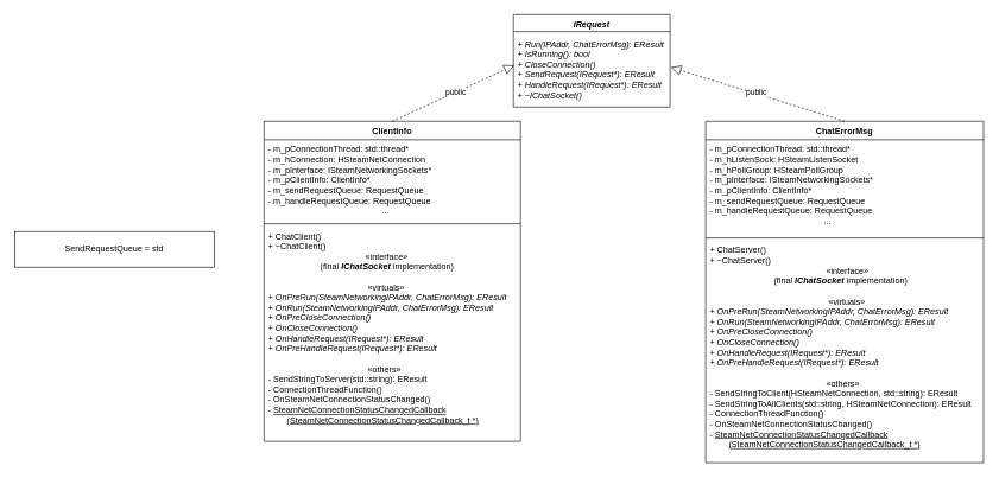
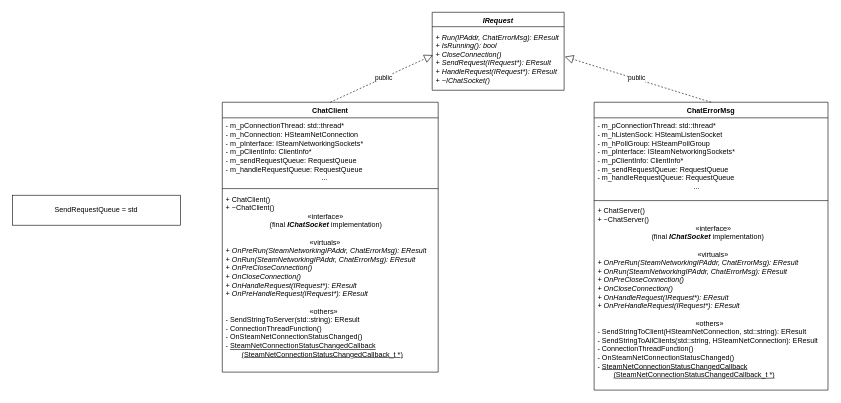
  <mxCell id="0" />
  <mxCell id="1" parent="0" />
- <mxCell id="2" value="ClientInfo" style="swimlane;fontStyle=1;align=center;verticalAlign=top;childLayout=stackLayout;horizontal=1;startSize=26;horizontalStack=0;resizeParent=1;resizeParentMax=0;resizeLast=0;collapsible=1;marginBottom=0;whiteSpace=wrap;html=1;" parent="1" vertex="1"><mxGeometry x="370" y="170" width="360" height="450" as="geometry" /></mxCell>
+ <mxCell id="2" value="ChatClient" style="swimlane;fontStyle=1;align=center;verticalAlign=top;childLayout=stackLayout;horizontal=1;startSize=26;horizontalStack=0;resizeParent=1;resizeParentMax=0;resizeLast=0;collapsible=1;marginBottom=0;whiteSpace=wrap;html=1;" parent="1" vertex="1"><mxGeometry x="370" y="170" width="360" height="450" as="geometry" /></mxCell>
  <mxCell id="3" value="- m_pConnectionThread: std::thread*&lt;div&gt;- m_hConnection: HSteamNetConnection&lt;/div&gt;&lt;div&gt;- m_pInterface: ISteamNetworkingSockets*&lt;/div&gt;&lt;div&gt;- m_pClientInfo: ClientInfo*&lt;/div&gt;&lt;div&gt;- m_sendRequestQueue: RequestQueue&lt;/div&gt;&lt;div&gt;&lt;span style=&quot;background-color: initial;&quot;&gt;-&amp;nbsp;&lt;/span&gt;&lt;span style=&quot;background-color: initial;&quot;&gt;m_handleRequestQueue: RequestQueue&lt;/span&gt;&lt;/div&gt;&lt;div&gt;&amp;nbsp; &lt;span style=&quot;white-space: pre;&quot;&gt;&#09;&lt;/span&gt;&lt;span style=&quot;white-space: pre;&quot;&gt;&#09;&lt;/span&gt;&lt;span style=&quot;white-space: pre;&quot;&gt;&#09;&lt;/span&gt;&lt;span style=&quot;white-space: pre;&quot;&gt;&#09;&lt;/span&gt;&lt;span style=&quot;white-space: pre;&quot;&gt;&#09;&lt;/span&gt;&lt;span style=&quot;white-space: pre;&quot;&gt;&#09;&lt;/span&gt;...&lt;/div&gt;" style="text;strokeColor=none;fillColor=none;align=left;verticalAlign=top;spacingLeft=4;spacingRight=4;overflow=hidden;rotatable=0;points=[[0,0.5],[1,0.5]];portConstraint=eastwest;whiteSpace=wrap;html=1;" parent="2" vertex="1"><mxGeometry y="26" width="360" height="114" as="geometry" /></mxCell>
  <mxCell id="4" value="" style="line;strokeWidth=1;fillColor=none;align=left;verticalAlign=middle;spacingTop=-1;spacingLeft=3;spacingRight=3;rotatable=0;labelPosition=right;points=[];portConstraint=eastwest;strokeColor=inherit;" parent="2" vertex="1"><mxGeometry y="140" width="360" height="8" as="geometry" /></mxCell>
  <mxCell id="5" value="&lt;div&gt;+ ChatClient()&lt;/div&gt;&lt;div&gt;+ ~ChatClient()&lt;/div&gt;&lt;div&gt;&lt;span style=&quot;white-space: normal;&quot;&gt;&lt;span style=&quot;white-space:pre&quot;&gt;&#09;&lt;span style=&quot;white-space: pre;&quot;&gt;&#09;&lt;/span&gt;&lt;span style=&quot;white-space: pre;&quot;&gt;&#09;&lt;/span&gt;&lt;span style=&quot;white-space: pre;&quot;&gt;&#09;&lt;/span&gt;  &lt;span style=&quot;white-space: pre;&quot;&gt;&#09;&lt;/span&gt; &lt;/span&gt;«interface»&lt;/span&gt;&lt;/div&gt;&lt;div&gt;&amp;nbsp;&lt;span style=&quot;white-space: pre;&quot;&gt;&#09;&lt;/span&gt;&lt;span style=&quot;white-space: pre;&quot;&gt;&#09;&lt;/span&gt;&amp;nbsp; &amp;nbsp; &amp;nbsp; (final&amp;nbsp;&lt;i style=&quot;background-color: initial; border-color: var(--border-color); font-weight: 700; text-align: center;&quot;&gt;IChatSocket&lt;/i&gt;&lt;span style=&quot;background-color: initial; border-color: var(--border-color); text-align: center;&quot;&gt; implementation&lt;/span&gt;&lt;span style=&quot;background-color: initial; border-color: var(--border-color); text-align: center;&quot;&gt;)&lt;/span&gt;&lt;/div&gt;&lt;div&gt;&lt;br&gt;&lt;/div&gt;&lt;div&gt;&lt;span style=&quot;white-space: normal;&quot;&gt;&lt;span style=&quot;white-space:pre&quot;&gt;&#09;&lt;span style=&quot;white-space: pre;&quot;&gt;&#09;&lt;/span&gt;&lt;span style=&quot;white-space: pre;&quot;&gt;&#09;&lt;/span&gt;&lt;span style=&quot;white-space: pre;&quot;&gt;&#09;&lt;/span&gt;&lt;span style=&quot;white-space: pre;&quot;&gt;&#09;&lt;/span&gt; &lt;/span&gt;&amp;nbsp;«virtuals»&lt;/span&gt;&lt;/div&gt;&lt;div&gt;&lt;i&gt;+ OnPreRun(SteamNetworkingIPAddr, ChatErrorMsg): EResult&lt;/i&gt;&lt;/div&gt;&lt;div&gt;&lt;i&gt;+ OnRun(SteamNetworkingIPAddr, ChatErrorMsg): EResult&lt;/i&gt;&lt;/div&gt;&lt;div&gt;&lt;i&gt;+ OnPreCloseConnection()&lt;/i&gt;&lt;/div&gt;&lt;div&gt;&lt;i&gt;+ OnCloseConnection()&lt;/i&gt;&lt;/div&gt;&lt;div&gt;&lt;i&gt;+ OnHandleRequest(IRequest*): EResult&lt;/i&gt;&lt;/div&gt;&lt;div&gt;&lt;i&gt;+ OnPreHandleRequest(IRequest*): EResult&lt;/i&gt;&lt;/div&gt;&lt;div&gt;&lt;i&gt;&lt;br&gt;&lt;/i&gt;&lt;/div&gt;&lt;div&gt;&lt;div style=&quot;&quot;&gt;&lt;span style=&quot;font-style: italic; white-space: pre;&quot;&gt;&#09;&#09;&#09;&#09;&#09;&lt;/span&gt;&lt;i&gt;&amp;nbsp; &lt;/i&gt;«others»&lt;/div&gt;&lt;div&gt;- SendStringToServer(std::string): EResult&lt;/div&gt;&lt;div&gt;- ConnectionThreadFunction()&lt;/div&gt;&lt;div&gt;- OnSteamNetConnectionStatusChanged()&lt;/div&gt;&lt;div&gt;- &lt;u&gt;SteamNetConnectionStatusChangedCallback&lt;/u&gt;&lt;/div&gt;&lt;div style=&quot;&quot;&gt;&lt;u&gt;&lt;span style=&quot;background-color: initial; white-space: pre;&quot;&gt;&#09;&lt;/span&gt;&lt;span style=&quot;background-color: initial;&quot;&gt;(SteamNetConnectionStatusChangedCallback_t *&lt;/span&gt;&lt;span style=&quot;background-color: initial;&quot;&gt;)&lt;/span&gt;&lt;/u&gt;&lt;br&gt;&lt;/div&gt;&lt;/div&gt;" style="text;strokeColor=none;fillColor=none;align=left;verticalAlign=top;spacingLeft=4;spacingRight=4;overflow=hidden;rotatable=0;points=[[0,0.5],[1,0.5]];portConstraint=eastwest;whiteSpace=wrap;html=1;" parent="2" vertex="1"><mxGeometry y="148" width="360" height="302" as="geometry" /></mxCell>
  <mxCell id="6" value="&lt;i&gt;IRequest&lt;/i&gt;" style="swimlane;fontStyle=1;align=center;verticalAlign=top;childLayout=stackLayout;horizontal=1;startSize=20;horizontalStack=0;resizeParent=1;resizeParentMax=0;resizeLast=0;collapsible=1;marginBottom=0;whiteSpace=wrap;html=1;swimlaneLine=0;fillColor=default;strokeColor=default;" parent="1" vertex="1"><mxGeometry x="720" y="20" width="220" height="130" as="geometry"><mxRectangle x="470" y="30" width="110" height="30" as="alternateBounds" /></mxGeometry></mxCell>
  <mxCell id="7" value="" style="line;strokeWidth=1;fillColor=none;align=left;verticalAlign=middle;spacingTop=-1;spacingLeft=3;spacingRight=3;rotatable=0;labelPosition=right;points=[];portConstraint=eastwest;strokeColor=inherit;" parent="6" vertex="1"><mxGeometry y="20" width="220" height="8" as="geometry" /></mxCell>
  <mxCell id="8" value="&lt;i&gt;+ Run(IPAddr, ChatErrorMsg): EResult&lt;/i&gt;&lt;div&gt;&lt;i&gt;+ IsRunning(): bool&lt;br&gt;&lt;/i&gt;&lt;div&gt;&lt;i&gt;+ CloseConnection()&lt;/i&gt;&lt;/div&gt;&lt;div&gt;&lt;i&gt;+ SendRequest(IRequest*): EResult&lt;/i&gt;&lt;/div&gt;&lt;div&gt;&lt;i style=&quot;border-color: var(--border-color);&quot;&gt;+ HandleRequest(IRequest*): EResult&lt;/i&gt;&lt;br&gt;&lt;/div&gt;&lt;div&gt;&lt;i&gt;+ ~IChatSocket()&lt;/i&gt;&lt;/div&gt;&lt;/div&gt;" style="text;strokeColor=none;fillColor=none;align=left;verticalAlign=top;spacingLeft=4;spacingRight=4;overflow=hidden;rotatable=0;points=[[0,0.5],[1,0.5]];portConstraint=eastwest;whiteSpace=wrap;html=1;" parent="6" vertex="1"><mxGeometry y="28" width="220" height="102" as="geometry" /></mxCell>
  <mxCell id="9" value="" style="endArrow=block;dashed=1;endFill=0;endSize=12;html=1;rounded=0;exitX=0.5;exitY=0;exitDx=0;exitDy=0;entryX=0.005;entryY=0.426;entryDx=0;entryDy=0;entryPerimeter=0;" parent="1" source="2" target="8" edge="1"><mxGeometry width="160" relative="1" as="geometry"><mxPoint x="-560" y="90" as="sourcePoint" /><mxPoint x="-400" y="90" as="targetPoint" /></mxGeometry></mxCell>
  <mxCell id="10" value="public" style="edgeLabel;html=1;align=center;verticalAlign=middle;resizable=0;points=[];" parent="9" vertex="1" connectable="0"><mxGeometry x="0.043" y="1" relative="1" as="geometry"><mxPoint as="offset" /></mxGeometry></mxCell>
  <mxCell id="11" value="ChatErrorMsg" style="swimlane;fontStyle=1;align=center;verticalAlign=top;childLayout=stackLayout;horizontal=1;startSize=26;horizontalStack=0;resizeParent=1;resizeParentMax=0;resizeLast=0;collapsible=1;marginBottom=0;whiteSpace=wrap;html=1;" parent="1" vertex="1"><mxGeometry x="990" y="170" width="390" height="480" as="geometry" /></mxCell>
  <mxCell id="12" value="- m_pConnectionThread: std::thread*&lt;div style=&quot;border-color: var(--border-color);&quot;&gt;- m_hListenSock: HSteamListenSocket&lt;/div&gt;&lt;div style=&quot;border-color: var(--border-color);&quot;&gt;- m_hPollGroup: HSteamPollGroup&lt;br&gt;&lt;/div&gt;&lt;div style=&quot;border-color: var(--border-color);&quot;&gt;- m_pInterface: ISteamNetworkingSockets*&lt;/div&gt;&lt;div style=&quot;border-color: var(--border-color);&quot;&gt;- m_pClientInfo: ClientInfo*&lt;/div&gt;&lt;div style=&quot;border-color: var(--border-color);&quot;&gt;&lt;div&gt;- m_sendRequestQueue: RequestQueue&lt;/div&gt;&lt;div&gt;&lt;span style=&quot;background-color: initial;&quot;&gt;-&amp;nbsp;&lt;/span&gt;&lt;span style=&quot;background-color: initial;&quot;&gt;m_handleRequestQueue: RequestQueue&lt;/span&gt;&lt;/div&gt;&lt;/div&gt;&lt;div style=&quot;border-color: var(--border-color);&quot;&gt;&amp;nbsp;&amp;nbsp;&lt;span style=&quot;border-color: var(--border-color); white-space: pre;&quot;&gt;&#09;&lt;/span&gt;&lt;span style=&quot;border-color: var(--border-color); white-space: pre;&quot;&gt;&#09;&lt;/span&gt;&lt;span style=&quot;border-color: var(--border-color); white-space: pre;&quot;&gt;&#09;&lt;/span&gt;&lt;span style=&quot;border-color: var(--border-color); white-space: pre;&quot;&gt;&#09;&lt;/span&gt;&lt;span style=&quot;border-color: var(--border-color); white-space: pre;&quot;&gt;&#09;&lt;/span&gt;&lt;span style=&quot;border-color: var(--border-color); white-space: pre;&quot;&gt;&#09;&lt;/span&gt;...&lt;/div&gt;" style="text;strokeColor=none;fillColor=none;align=left;verticalAlign=top;spacingLeft=4;spacingRight=4;overflow=hidden;rotatable=0;points=[[0,0.5],[1,0.5]];portConstraint=eastwest;whiteSpace=wrap;html=1;" parent="11" vertex="1"><mxGeometry y="26" width="390" height="134" as="geometry" /></mxCell>
  <mxCell id="13" value="" style="line;strokeWidth=1;fillColor=none;align=left;verticalAlign=middle;spacingTop=-1;spacingLeft=3;spacingRight=3;rotatable=0;labelPosition=right;points=[];portConstraint=eastwest;strokeColor=inherit;" parent="11" vertex="1"><mxGeometry y="160" width="390" height="8" as="geometry" /></mxCell>
  <mxCell id="14" value="&lt;div style=&quot;border-color: var(--border-color);&quot;&gt;+ ChatServer()&lt;/div&gt;&lt;div style=&quot;border-color: var(--border-color);&quot;&gt;+ ~ChatServer()&lt;/div&gt;&lt;div style=&quot;border-color: var(--border-color);&quot;&gt;&lt;span style=&quot;border-color: var(--border-color);&quot;&gt;&lt;span style=&quot;border-color: var(--border-color); white-space: pre;&quot;&gt;&#09;&lt;span style=&quot;border-color: var(--border-color); white-space: pre;&quot;&gt;&#09;&lt;/span&gt;&lt;span style=&quot;border-color: var(--border-color); white-space: pre;&quot;&gt;&#09;&lt;/span&gt;&lt;span style=&quot;border-color: var(--border-color); white-space: pre;&quot;&gt;&#09;&lt;/span&gt;  &lt;span style=&quot;border-color: var(--border-color); white-space: pre;&quot;&gt;&#09;&lt;span style=&quot;white-space: pre;&quot;&gt;&#09;&lt;/span&gt;&lt;/span&gt; &lt;/span&gt;«interface»&lt;/span&gt;&lt;/div&gt;&lt;div style=&quot;border-color: var(--border-color);&quot;&gt;&amp;nbsp;&lt;span style=&quot;border-color: var(--border-color); white-space: pre;&quot;&gt;&#09;   &lt;span style=&quot;white-space: pre;&quot;&gt;&#09;&lt;/span&gt; &lt;/span&gt;&amp;nbsp; &amp;nbsp; &amp;nbsp; &lt;span style=&quot;white-space: pre;&quot;&gt;&#09;&lt;/span&gt;&amp;nbsp; &amp;nbsp;&lt;span style=&quot;background-color: initial;&quot;&gt;(f&lt;/span&gt;&lt;span style=&quot;background-color: initial;&quot;&gt;inal&amp;nbsp;&lt;/span&gt;&lt;i style=&quot;background-color: initial; border-color: var(--border-color); font-weight: 700; text-align: center;&quot;&gt;IChatSocket&lt;/i&gt;&lt;span style=&quot;background-color: initial; border-color: var(--border-color); text-align: center;&quot;&gt;&amp;nbsp;implementation&lt;/span&gt;&lt;span style=&quot;background-color: initial; border-color: var(--border-color); text-align: center;&quot;&gt;)&lt;/span&gt;&lt;/div&gt;&lt;div style=&quot;border-color: var(--border-color);&quot;&gt;&lt;span style=&quot;background-color: initial; border-color: var(--border-color); text-align: center;&quot;&gt;&lt;br&gt;&lt;/span&gt;&lt;/div&gt;&lt;div style=&quot;border-color: var(--border-color);&quot;&gt;&lt;span style=&quot;border-color: var(--border-color);&quot;&gt;&lt;span style=&quot;border-color: var(--border-color); white-space: pre;&quot;&gt;&#09;&lt;span style=&quot;border-color: var(--border-color); white-space: pre;&quot;&gt;&#09;&lt;/span&gt;&lt;span style=&quot;border-color: var(--border-color); white-space: pre;&quot;&gt;&#09;&lt;/span&gt;&lt;span style=&quot;border-color: var(--border-color); white-space: pre;&quot;&gt;&#09;&lt;/span&gt;&lt;span style=&quot;border-color: var(--border-color); white-space: pre;&quot;&gt;&#09;&lt;span style=&quot;white-space: pre;&quot;&gt;&#09;&lt;/span&gt;&lt;/span&gt; &lt;/span&gt;&amp;nbsp;«virtuals»&lt;/span&gt;&lt;/div&gt;&lt;div style=&quot;border-color: var(--border-color);&quot;&gt;&lt;i style=&quot;border-color: var(--border-color);&quot;&gt;+ OnPreRun(SteamNetworkingIPAddr, ChatErrorMsg): EResult&lt;/i&gt;&lt;/div&gt;&lt;div style=&quot;border-color: var(--border-color);&quot;&gt;&lt;i style=&quot;border-color: var(--border-color);&quot;&gt;+ OnRun(SteamNetworkingIPAddr, ChatErrorMsg): EResult&lt;/i&gt;&lt;/div&gt;&lt;div style=&quot;border-color: var(--border-color);&quot;&gt;&lt;i style=&quot;border-color: var(--border-color);&quot;&gt;+ OnPreCloseConnection()&lt;/i&gt;&lt;/div&gt;&lt;div style=&quot;border-color: var(--border-color);&quot;&gt;&lt;i style=&quot;border-color: var(--border-color);&quot;&gt;+ OnCloseConnection()&lt;/i&gt;&lt;/div&gt;&lt;div style=&quot;border-color: var(--border-color);&quot;&gt;&lt;i style=&quot;border-color: var(--border-color);&quot;&gt;+ OnHandleRequest(IRequest*): EResult&lt;/i&gt;&lt;/div&gt;&lt;div style=&quot;border-color: var(--border-color);&quot;&gt;&lt;i style=&quot;border-color: var(--border-color);&quot;&gt;+ OnPreHandleRequest(IRequest*): EResult&lt;/i&gt;&lt;/div&gt;&lt;div style=&quot;border-color: var(--border-color);&quot;&gt;&lt;i style=&quot;border-color: var(--border-color);&quot;&gt;&lt;br&gt;&lt;/i&gt;&lt;/div&gt;&lt;div style=&quot;border-color: var(--border-color);&quot;&gt;&lt;i style=&quot;border-color: var(--border-color);&quot;&gt;&lt;div style=&quot;border-color: var(--border-color); font-style: normal;&quot;&gt;&lt;span style=&quot;border-color: var(--border-color); font-style: italic; white-space: pre;&quot;&gt;&#09;&#09;&#09;&#09;&#09;&lt;/span&gt;&lt;i style=&quot;border-color: var(--border-color);&quot;&gt;&amp;nbsp;&lt;span style=&quot;white-space: pre;&quot;&gt;&#09;&lt;/span&gt;&amp;nbsp;&lt;/i&gt;«others»&lt;/div&gt;&lt;div style=&quot;border-color: var(--border-color); font-style: normal;&quot;&gt;-&amp;nbsp;&lt;i style=&quot;background-color: initial; border-color: var(--border-color);&quot;&gt;&lt;span style=&quot;font-style: normal;&quot;&gt;SendStringToClient(HSteamNetConnection, std::string): EResult&lt;/span&gt;&lt;/i&gt;&lt;/div&gt;&lt;div style=&quot;border-color: var(--border-color); font-style: normal;&quot;&gt;&lt;i style=&quot;background-color: initial; border-color: var(--border-color);&quot;&gt;&lt;span style=&quot;font-style: normal;&quot;&gt;-&amp;nbsp;&lt;/span&gt;&lt;i style=&quot;background-color: initial; border-color: var(--border-color);&quot;&gt;&lt;span style=&quot;font-style: normal;&quot;&gt;SendStringToAllClients(std::string,&amp;nbsp;&lt;/span&gt;&lt;/i&gt;&lt;/i&gt;&lt;i style=&quot;background-color: initial; border-color: var(--border-color);&quot;&gt;&lt;i style=&quot;background-color: initial; border-color: var(--border-color);&quot;&gt;&lt;span style=&quot;font-style: normal;&quot;&gt;HSteamNetConnection&lt;/span&gt;&lt;/i&gt;&lt;/i&gt;&lt;i style=&quot;background-color: initial; border-color: var(--border-color);&quot;&gt;&lt;i style=&quot;background-color: initial; border-color: var(--border-color);&quot;&gt;&lt;span style=&quot;font-style: normal;&quot;&gt;): EResult&lt;/span&gt;&lt;/i&gt;&lt;/i&gt;&lt;/div&gt;&lt;div style=&quot;border-color: var(--border-color); font-style: normal;&quot;&gt;- ConnectionThreadFunction()&lt;/div&gt;&lt;div style=&quot;border-color: var(--border-color); font-style: normal;&quot;&gt;- OnSteamNetConnectionStatusChanged()&lt;/div&gt;&lt;div style=&quot;border-color: var(--border-color); font-style: normal;&quot;&gt;-&amp;nbsp;&lt;u style=&quot;border-color: var(--border-color);&quot;&gt;SteamNetConnectionStatusChangedCallback&lt;/u&gt;&lt;/div&gt;&lt;div style=&quot;border-color: var(--border-color); font-style: normal;&quot;&gt;&lt;u style=&quot;border-color: var(--border-color);&quot;&gt;&lt;span style=&quot;border-color: var(--border-color); background-color: initial; white-space: pre;&quot;&gt;&#09;&lt;/span&gt;&lt;span style=&quot;border-color: var(--border-color); background-color: initial;&quot;&gt;(SteamNetConnectionStatusChangedCallback_t *&lt;/span&gt;&lt;span style=&quot;border-color: var(--border-color); background-color: initial;&quot;&gt;)&lt;/span&gt;&lt;/u&gt;&lt;/div&gt;&lt;/i&gt;&lt;/div&gt;" style="text;strokeColor=none;fillColor=none;align=left;verticalAlign=top;spacingLeft=4;spacingRight=4;overflow=hidden;rotatable=0;points=[[0,0.5],[1,0.5]];portConstraint=eastwest;whiteSpace=wrap;html=1;" parent="11" vertex="1"><mxGeometry y="168" width="390" height="312" as="geometry" /></mxCell>
  <mxCell id="15" value="" style="endArrow=block;dashed=1;endFill=0;endSize=12;html=1;rounded=0;exitX=0.5;exitY=0;exitDx=0;exitDy=0;entryX=1.005;entryY=0.452;entryDx=0;entryDy=0;entryPerimeter=0;" parent="1" source="11" target="8" edge="1"><mxGeometry width="160" relative="1" as="geometry"><mxPoint x="-140" y="116" as="sourcePoint" /><mxPoint x="0" y="60" as="targetPoint" /></mxGeometry></mxCell>
  <mxCell id="16" value="public" style="edgeLabel;html=1;align=center;verticalAlign=middle;resizable=0;points=[];" parent="15" vertex="1" connectable="0"><mxGeometry x="0.029" y="-2" relative="1" as="geometry"><mxPoint as="offset" /></mxGeometry></mxCell>
  <mxCell id="17" value="SendRequestQueue = std" style="html=1;whiteSpace=wrap;" vertex="1" parent="1"><mxGeometry x="20" y="325" width="280" height="50" as="geometry" /></mxCell>
